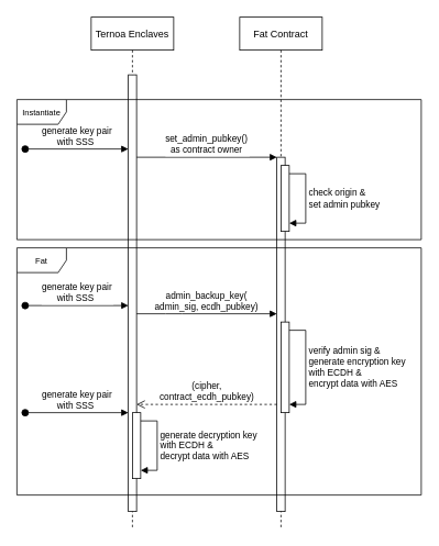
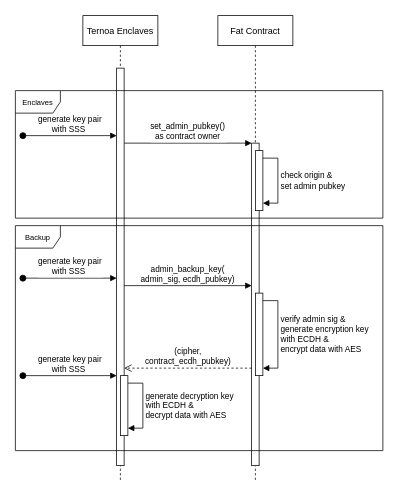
  <mxCell id="0" />
  <mxCell id="1" parent="0" />
  <mxCell id="2" value="Ternoa Enclaves" style="shape=umlLifeline;perimeter=lifelinePerimeter;container=1;collapsible=0;recursiveResize=0;rounded=0;shadow=0;strokeWidth=1;" parent="1" vertex="1"><mxGeometry x="110" y="20" width="100" height="620" as="geometry" /></mxCell>
  <mxCell id="3" value="" style="points=[];perimeter=orthogonalPerimeter;rounded=0;shadow=0;strokeWidth=1;" parent="2" vertex="1"><mxGeometry x="45" y="70" width="10" height="530" as="geometry" /></mxCell>
  <mxCell id="4" value="generate key pair&#10;with SSS " style="verticalAlign=bottom;startArrow=oval;endArrow=block;startSize=8;shadow=0;strokeWidth=1;" parent="2" edge="1"><mxGeometry relative="1" as="geometry"><mxPoint x="-80" y="160" as="sourcePoint" /><mxPoint x="45" y="160" as="targetPoint" /></mxGeometry></mxCell>
  <mxCell id="5" value="Fat Contract" style="shape=umlLifeline;perimeter=lifelinePerimeter;container=1;collapsible=0;recursiveResize=0;rounded=0;shadow=0;strokeWidth=1;" parent="1" vertex="1"><mxGeometry x="290" y="20" width="100" height="620" as="geometry" /></mxCell>
  <mxCell id="6" value="" style="points=[];perimeter=orthogonalPerimeter;rounded=0;shadow=0;strokeWidth=1;" parent="5" vertex="1"><mxGeometry x="45" y="170" width="10" height="430" as="geometry" /></mxCell>
  <mxCell id="7" value="" style="points=[];perimeter=orthogonalPerimeter;rounded=0;shadow=0;strokeWidth=1;" parent="5" vertex="1"><mxGeometry x="50" y="180" width="10" height="80" as="geometry" /></mxCell>
  <mxCell id="8" value="check origin &amp;amp;&lt;br&gt;set admin pubkey" style="edgeStyle=orthogonalEdgeStyle;html=1;align=left;spacingLeft=2;endArrow=block;rounded=0;" edge="1" target="7" parent="5" source="7"><mxGeometry relative="1" as="geometry"><mxPoint x="190" y="280" as="sourcePoint" /><Array as="points"><mxPoint x="80" y="190" /><mxPoint x="80" y="250" /></Array></mxGeometry></mxCell>
  <mxCell id="9" value="generate key pair&#10;with SSS " style="verticalAlign=bottom;startArrow=oval;endArrow=block;startSize=8;shadow=0;strokeWidth=1;" edge="1" parent="5"><mxGeometry relative="1" as="geometry"><mxPoint x="-260" y="480" as="sourcePoint" /><mxPoint x="-135" y="480" as="targetPoint" /></mxGeometry></mxCell>
  <mxCell id="10" value="" style="points=[];perimeter=orthogonalPerimeter;rounded=0;shadow=0;strokeWidth=1;" vertex="1" parent="5"><mxGeometry x="-130" y="480" width="10" height="80" as="geometry" /></mxCell>
  <mxCell id="11" value="generate decryption key &lt;br&gt;with ECDH &amp;amp;&lt;br&gt;decrypt data with AES" style="edgeStyle=orthogonalEdgeStyle;html=1;align=left;spacingLeft=2;endArrow=block;rounded=0;" edge="1" parent="5" source="10" target="10"><mxGeometry relative="1" as="geometry"><mxPoint x="-100" y="500" as="sourcePoint" /><Array as="points"><mxPoint x="-100" y="490" /><mxPoint x="-100" y="550" /></Array><mxPoint x="-100" y="590" as="targetPoint" /></mxGeometry></mxCell>
  <mxCell id="12" value="" style="points=[];perimeter=orthogonalPerimeter;rounded=0;shadow=0;strokeWidth=1;" vertex="1" parent="5"><mxGeometry x="50" y="370" width="10" height="110" as="geometry" /></mxCell>
  <mxCell id="13" value="verify admin sig &amp;amp;&lt;br&gt;generate encryption key &lt;br&gt;with ECDH &amp;amp;&lt;br&gt;encrypt data with AES" style="edgeStyle=orthogonalEdgeStyle;html=1;align=left;spacingLeft=2;endArrow=block;rounded=0;" edge="1" parent="5" source="12" target="12"><mxGeometry relative="1" as="geometry"><mxPoint x="115" y="390" as="sourcePoint" /><Array as="points"><mxPoint x="80" y="380" /><mxPoint x="80" y="470" /></Array><mxPoint x="115" y="450" as="targetPoint" /></mxGeometry></mxCell>
  <mxCell id="14" value="generate key pair&#10;with SSS " style="verticalAlign=bottom;startArrow=oval;endArrow=block;startSize=8;shadow=0;strokeWidth=1;" edge="1" parent="5"><mxGeometry relative="1" as="geometry"><mxPoint x="-260" y="350" as="sourcePoint" /><mxPoint x="-135" y="350" as="targetPoint" /></mxGeometry></mxCell>
  <mxCell id="15" value="admin_backup_key(&#10;admin_sig, ecdh_pubkey)" style="verticalAlign=bottom;endArrow=block;shadow=0;strokeWidth=1;" edge="1" parent="5"><mxGeometry relative="1" as="geometry"><mxPoint x="-125" y="360" as="sourcePoint" /><mxPoint x="45" y="360" as="targetPoint" /><Array as="points"><mxPoint x="-80" y="360" /></Array></mxGeometry></mxCell>
  <mxCell id="16" value="(cipher,&lt;br&gt;contract_ecdh_pubkey)" style="html=1;verticalAlign=bottom;endArrow=open;dashed=1;endSize=8;rounded=0;" edge="1" parent="5"><mxGeometry relative="1" as="geometry"><mxPoint x="45" y="470" as="sourcePoint" /><mxPoint x="-125" y="470" as="targetPoint" /><Array as="points"><mxPoint x="-60" y="470" /></Array></mxGeometry></mxCell>
  <mxCell id="17" value="set_admin_pubkey()&#10;as contract owner" style="verticalAlign=bottom;endArrow=block;entryX=0;entryY=0;shadow=0;strokeWidth=1;" parent="1" edge="1"><mxGeometry relative="1" as="geometry"><mxPoint x="165" y="190" as="sourcePoint" /><mxPoint x="335" y="190" as="targetPoint" /></mxGeometry></mxCell>
- <mxCell id="18" value="&lt;font style=&quot;font-size: 10px;&quot;&gt;Instantiate&lt;/font&gt;" style="shape=umlFrame;whiteSpace=wrap;html=1;" vertex="1" parent="1"><mxGeometry x="20" y="120" width="490" height="170" as="geometry" /></mxCell>
- <mxCell id="19" value="&lt;span style=&quot;font-size: 10px;&quot;&gt;Fat&lt;/span&gt;" style="shape=umlFrame;whiteSpace=wrap;html=1;" vertex="1" parent="1"><mxGeometry x="20" y="300" width="490" height="300" as="geometry" /></mxCell>
+ <mxCell id="18" value="&lt;font style=&quot;font-size: 10px;&quot;&gt;Enclaves&lt;/font&gt;" style="shape=umlFrame;whiteSpace=wrap;html=1;" vertex="1" parent="1"><mxGeometry x="20" y="120" width="490" height="170" as="geometry" /></mxCell>
+ <mxCell id="19" value="&lt;span style=&quot;font-size: 10px;&quot;&gt;Backup&lt;/span&gt;" style="shape=umlFrame;whiteSpace=wrap;html=1;" vertex="1" parent="1"><mxGeometry x="20" y="300" width="490" height="300" as="geometry" /></mxCell>
